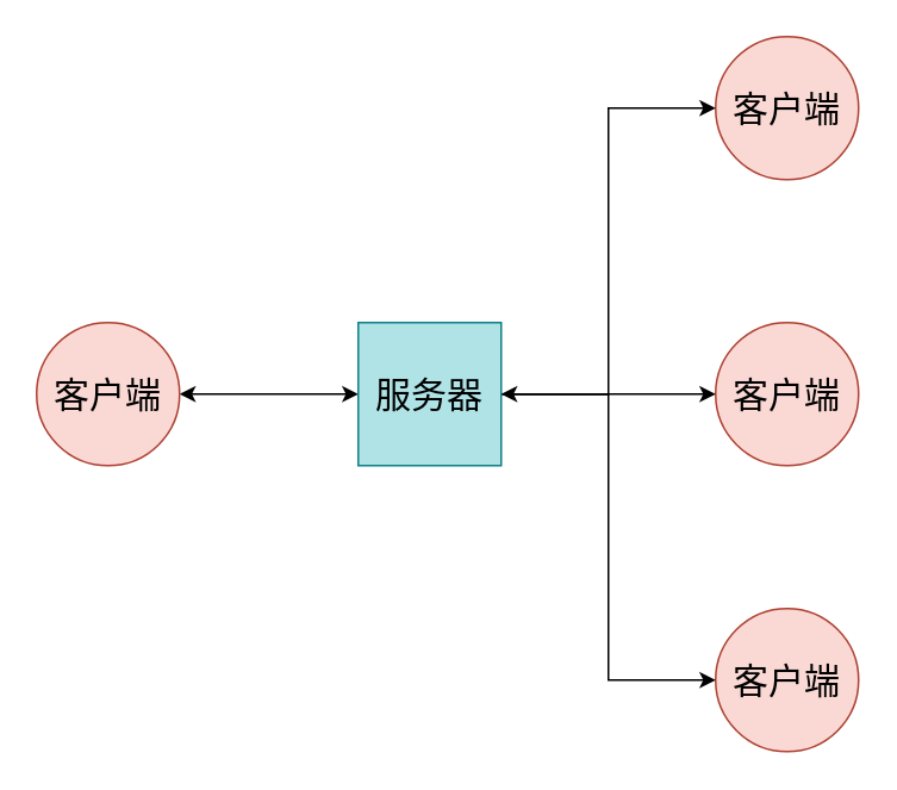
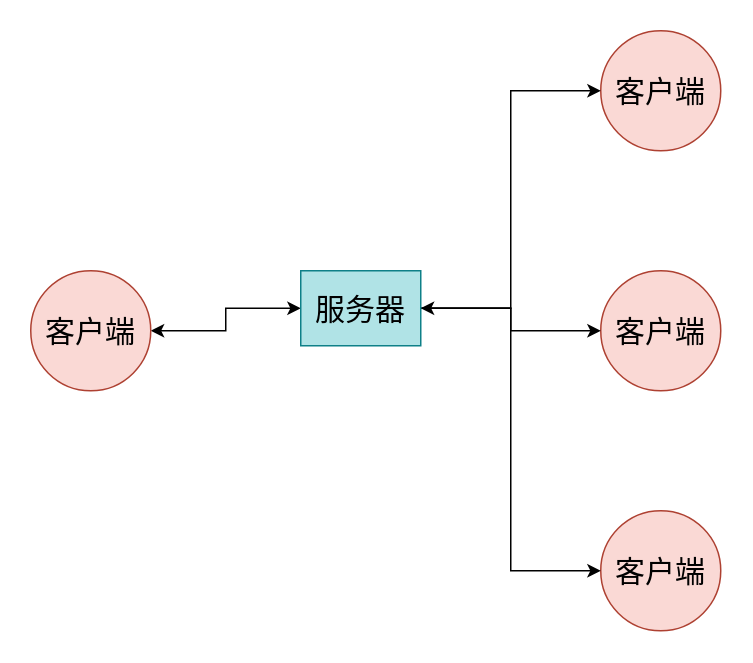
  <mxCell id="0" />
  <mxCell id="1" parent="0" />
  <mxCell id="2" style="edgeStyle=orthogonalEdgeStyle;rounded=0;orthogonalLoop=1;jettySize=auto;html=1;entryX=0;entryY=0.5;entryDx=0;entryDy=0;startArrow=classic;startFill=1;" edge="1" parent="1" source="3" target="10"><mxGeometry relative="1" as="geometry" /></mxCell>
  <mxCell id="3" value="客户端" style="ellipse;whiteSpace=wrap;html=1;aspect=fixed;fillColor=#fad9d5;strokeColor=#ae4132;fontColor=#000000;fontFamily=楷体;fontSize=20;" vertex="1" parent="1"><mxGeometry x="20" y="180" width="80" height="80" as="geometry" /></mxCell>
  <mxCell id="4" value="客户端" style="ellipse;whiteSpace=wrap;html=1;aspect=fixed;fillColor=#fad9d5;strokeColor=#ae4132;fontColor=#000000;fontFamily=楷体;fontSize=20;" vertex="1" parent="1"><mxGeometry x="400" y="20" width="80" height="80" as="geometry" /></mxCell>
  <mxCell id="5" value="客户端" style="ellipse;whiteSpace=wrap;html=1;aspect=fixed;fillColor=#fad9d5;strokeColor=#ae4132;fontColor=#000000;fontFamily=楷体;fontSize=20;" vertex="1" parent="1"><mxGeometry x="400" y="180" width="80" height="80" as="geometry" /></mxCell>
  <mxCell id="6" value="客户端" style="ellipse;whiteSpace=wrap;html=1;aspect=fixed;fillColor=#fad9d5;strokeColor=#ae4132;fontColor=#000000;fontFamily=楷体;fontSize=20;" vertex="1" parent="1"><mxGeometry x="400" y="340" width="80" height="80" as="geometry" /></mxCell>
  <mxCell id="7" style="edgeStyle=orthogonalEdgeStyle;rounded=0;orthogonalLoop=1;jettySize=auto;html=1;entryX=0;entryY=0.5;entryDx=0;entryDy=0;" edge="1" parent="1" source="10" target="4"><mxGeometry relative="1" as="geometry" /></mxCell>
  <mxCell id="8" style="edgeStyle=orthogonalEdgeStyle;rounded=0;orthogonalLoop=1;jettySize=auto;html=1;entryX=0;entryY=0.5;entryDx=0;entryDy=0;startArrow=classic;startFill=1;" edge="1" parent="1" source="10" target="5"><mxGeometry relative="1" as="geometry" /></mxCell>
  <mxCell id="9" style="edgeStyle=orthogonalEdgeStyle;rounded=0;orthogonalLoop=1;jettySize=auto;html=1;entryX=0;entryY=0.5;entryDx=0;entryDy=0;" edge="1" parent="1" source="10" target="6"><mxGeometry relative="1" as="geometry" /></mxCell>
- <mxCell id="10" value="服务器" style="whiteSpace=wrap;html=1;aspect=fixed;fontFamily=楷体;fontSize=20;fillColor=#b0e3e6;strokeColor=#0e8088;fontColor=#000000;" vertex="1" parent="1"><mxGeometry x="200" y="180" width="80" height="80" as="geometry" /></mxCell>
+ <mxCell id="10" value="服务器" style="whiteSpace=wrap;html=1;aspect=fixed;fontFamily=楷体;fontSize=20;fillColor=#b0e3e6;strokeColor=#0e8088;fontColor=#000000;" vertex="1" parent="1"><mxGeometry x="200" y="180" width="80" height="50" as="geometry" /></mxCell>
